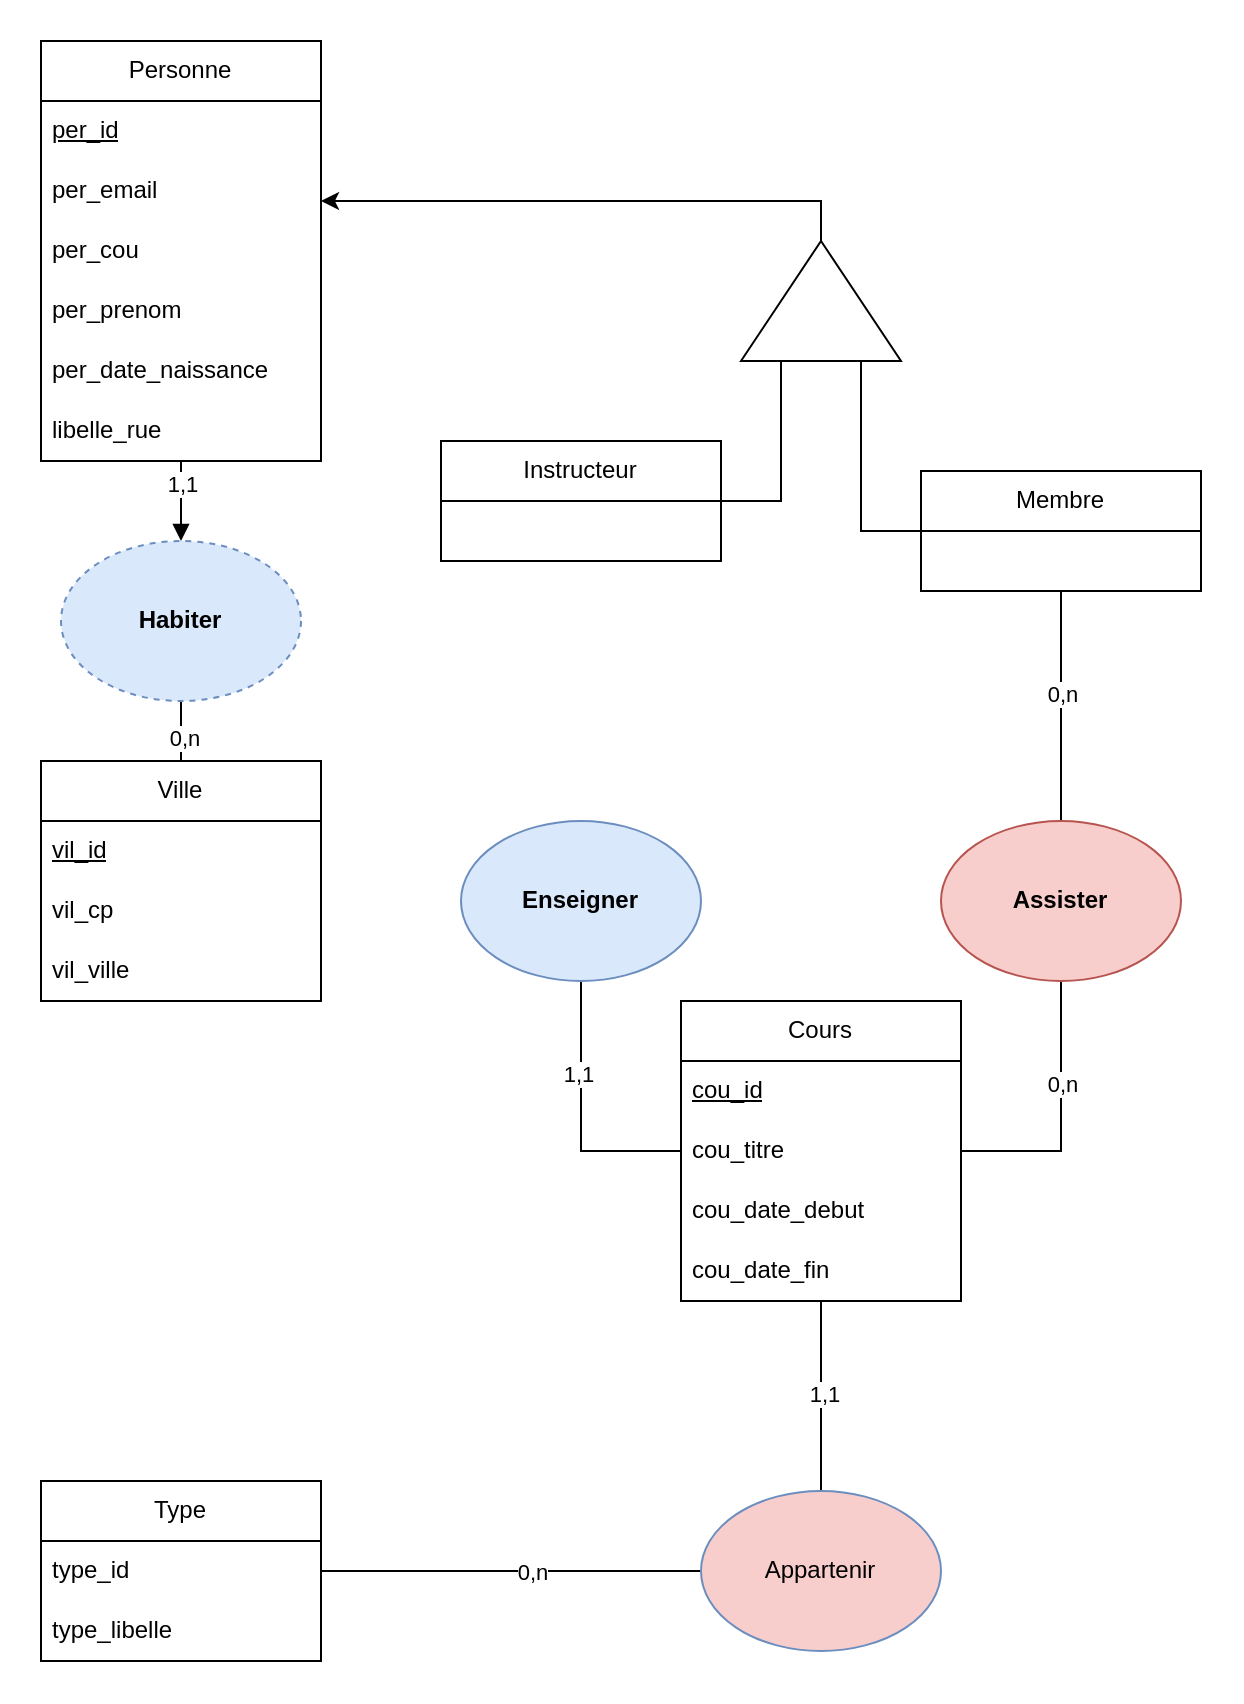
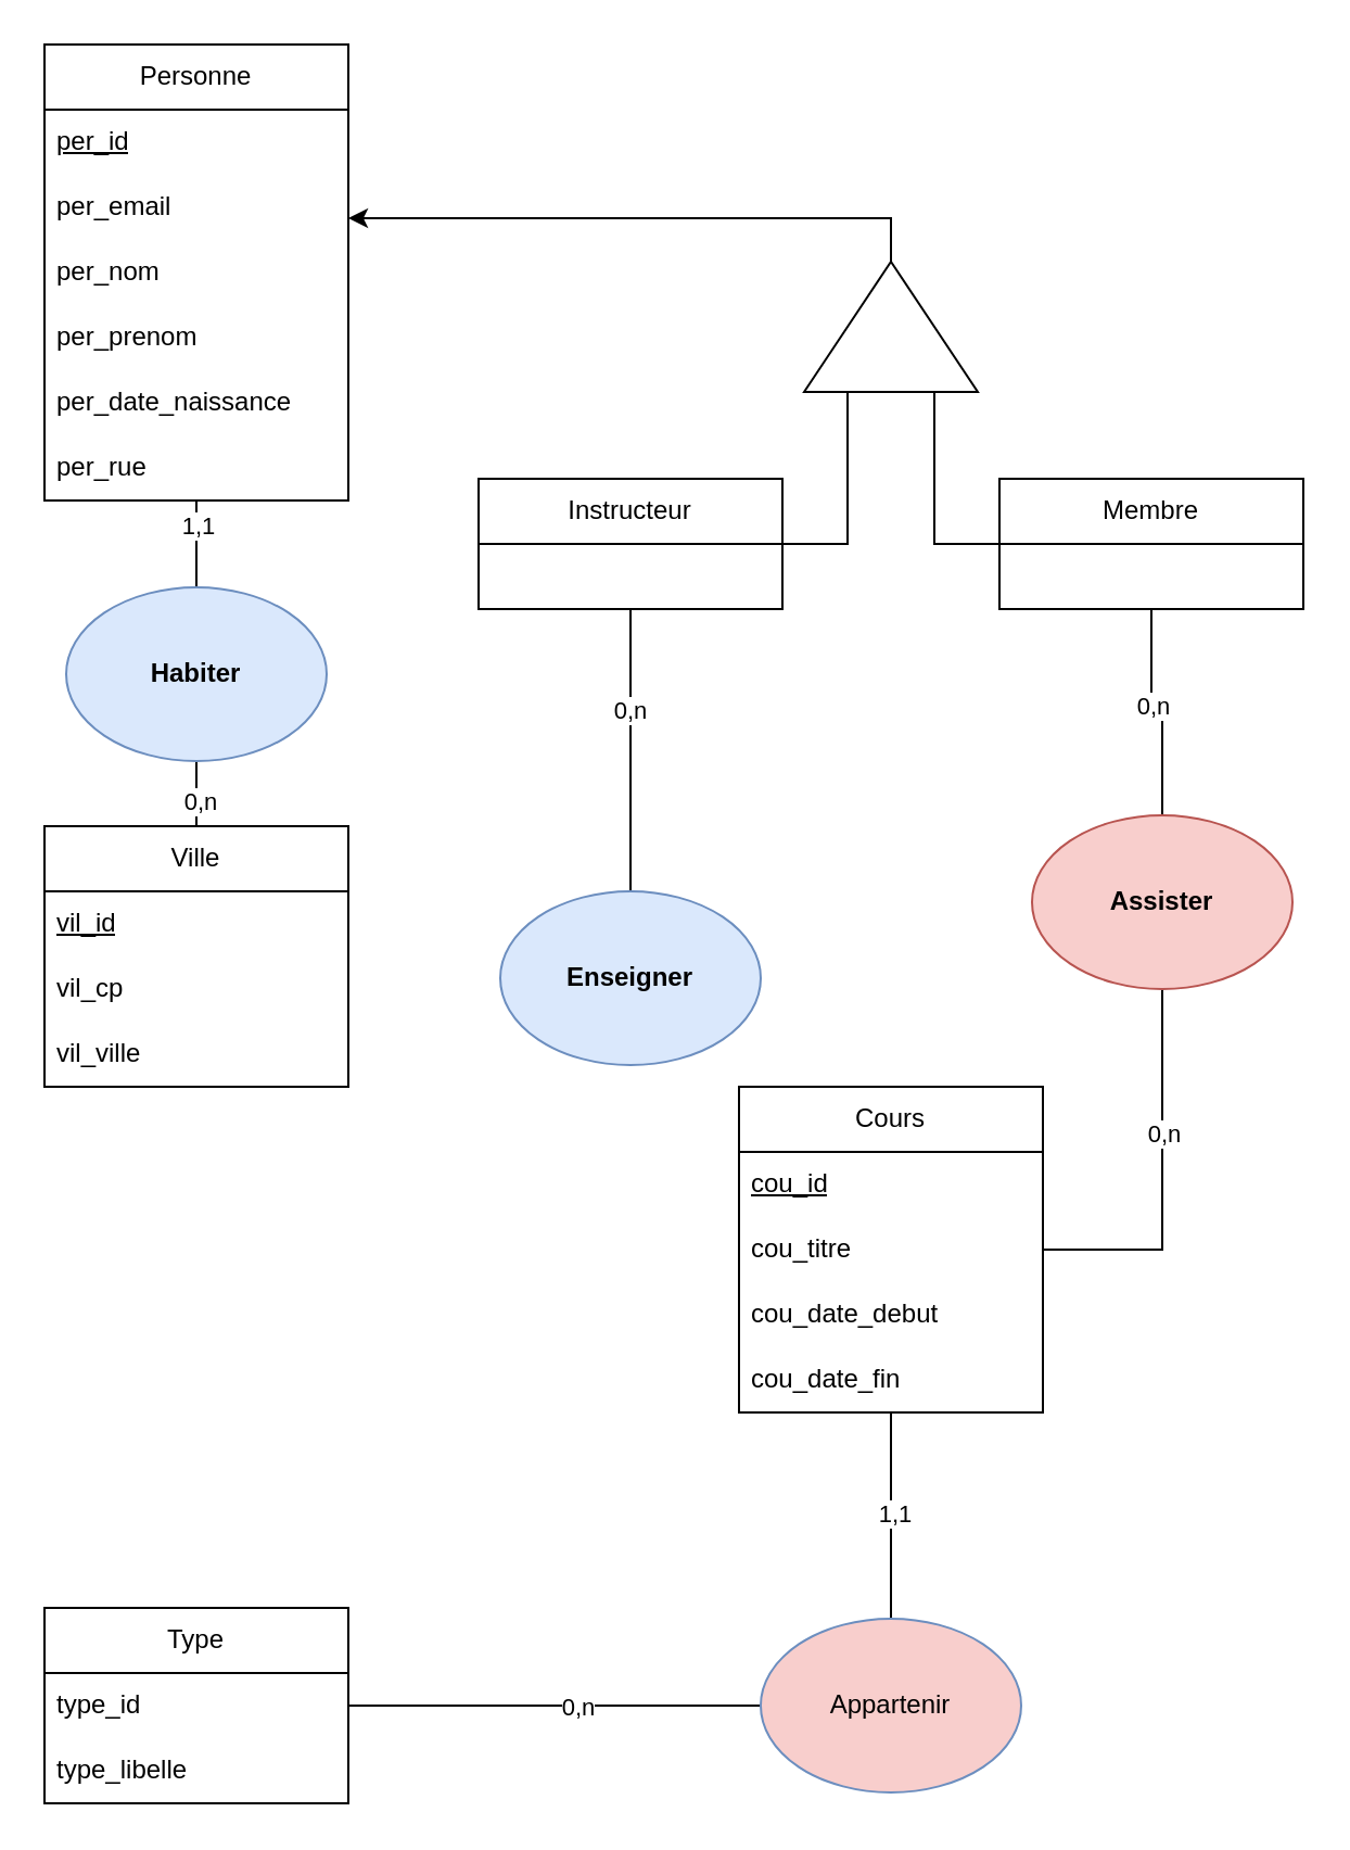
  <mxCell id="0" />
  <mxCell id="1" parent="0" />
  <mxCell id="2" style="edgeStyle=orthogonalEdgeStyle;rounded=0;orthogonalLoop=1;jettySize=auto;html=1;entryX=0.5;entryY=1;entryDx=0;entryDy=0;exitX=1;exitY=0.5;exitDx=0;exitDy=0;endArrow=none;startFill=0;" parent="1" source="10" target="39" edge="1"><mxGeometry relative="1" as="geometry" /></mxCell>
  <mxCell id="3" value="0,n" style="edgeLabel;html=1;align=center;verticalAlign=middle;resizable=0;points=[];" parent="2" vertex="1" connectable="0"><mxGeometry x="0.244" relative="1" as="geometry"><mxPoint as="offset" /></mxGeometry></mxCell>
- <mxCell id="4" style="edgeStyle=orthogonalEdgeStyle;rounded=0;orthogonalLoop=1;jettySize=auto;html=1;entryX=0.5;entryY=1;entryDx=0;entryDy=0;exitX=0;exitY=0.5;exitDx=0;exitDy=0;endArrow=none;startFill=0;" parent="1" source="10" target="40" edge="1"><mxGeometry relative="1" as="geometry" /></mxCell>
- <mxCell id="5" value="1,1" style="edgeLabel;html=1;align=center;verticalAlign=middle;resizable=0;points=[];" parent="4" vertex="1" connectable="0"><mxGeometry x="0.319" y="2" relative="1" as="geometry"><mxPoint as="offset" /></mxGeometry></mxCell>
  <mxCell id="6" style="edgeStyle=orthogonalEdgeStyle;rounded=0;orthogonalLoop=1;jettySize=auto;html=1;entryX=0.5;entryY=0;entryDx=0;entryDy=0;endArrow=none;startFill=0;" edge="1" parent="1" source="8" target="46"><mxGeometry relative="1" as="geometry" /></mxCell>
  <mxCell id="7" value="1,1" style="edgeLabel;html=1;align=center;verticalAlign=middle;resizable=0;points=[];" vertex="1" connectable="0" parent="6"><mxGeometry x="-0.032" y="1" relative="1" as="geometry"><mxPoint as="offset" /></mxGeometry></mxCell>
  <mxCell id="8" value="Cours" style="swimlane;fontStyle=0;childLayout=stackLayout;horizontal=1;startSize=30;horizontalStack=0;resizeParent=1;resizeParentMax=0;resizeLast=0;collapsible=1;marginBottom=0;whiteSpace=wrap;html=1;" parent="1" vertex="1"><mxGeometry x="340" y="500" width="140" height="150" as="geometry" /></mxCell>
  <mxCell id="9" value="&lt;u&gt;cou_id&lt;/u&gt;" style="text;strokeColor=none;fillColor=none;align=left;verticalAlign=middle;spacingLeft=4;spacingRight=4;overflow=hidden;points=[[0,0.5],[1,0.5]];portConstraint=eastwest;rotatable=0;whiteSpace=wrap;html=1;" parent="8" vertex="1"><mxGeometry y="30" width="140" height="30" as="geometry" /></mxCell>
  <mxCell id="10" value="cou_titre" style="text;strokeColor=none;fillColor=none;align=left;verticalAlign=middle;spacingLeft=4;spacingRight=4;overflow=hidden;points=[[0,0.5],[1,0.5]];portConstraint=eastwest;rotatable=0;whiteSpace=wrap;html=1;" parent="8" vertex="1"><mxGeometry y="60" width="140" height="30" as="geometry" /></mxCell>
  <mxCell id="11" value="cou_date_debut" style="text;strokeColor=none;fillColor=none;align=left;verticalAlign=middle;spacingLeft=4;spacingRight=4;overflow=hidden;points=[[0,0.5],[1,0.5]];portConstraint=eastwest;rotatable=0;whiteSpace=wrap;html=1;" parent="8" vertex="1"><mxGeometry y="90" width="140" height="30" as="geometry" /></mxCell>
  <mxCell id="12" value="cou_date_fin" style="text;strokeColor=none;fillColor=none;align=left;verticalAlign=middle;spacingLeft=4;spacingRight=4;overflow=hidden;points=[[0,0.5],[1,0.5]];portConstraint=eastwest;rotatable=0;whiteSpace=wrap;html=1;" parent="8" vertex="1"><mxGeometry y="120" width="140" height="30" as="geometry" /></mxCell>
  <mxCell id="13" style="edgeStyle=orthogonalEdgeStyle;rounded=0;orthogonalLoop=1;jettySize=auto;html=1;entryX=0.5;entryY=1;entryDx=0;entryDy=0;endArrow=none;startFill=0;" parent="1" source="15" target="37" edge="1"><mxGeometry relative="1" as="geometry" /></mxCell>
  <mxCell id="14" value="0,n" style="edgeLabel;html=1;align=center;verticalAlign=middle;resizable=0;points=[];" parent="13" vertex="1" connectable="0"><mxGeometry x="0.28" y="-1" relative="1" as="geometry"><mxPoint as="offset" /></mxGeometry></mxCell>
  <mxCell id="15" value="Ville" style="swimlane;fontStyle=0;childLayout=stackLayout;horizontal=1;startSize=30;horizontalStack=0;resizeParent=1;resizeParentMax=0;resizeLast=0;collapsible=1;marginBottom=0;whiteSpace=wrap;html=1;" parent="1" vertex="1"><mxGeometry x="20" y="380" width="140" height="120" as="geometry" /></mxCell>
  <mxCell id="16" value="&lt;u&gt;vil_id&lt;/u&gt;" style="text;strokeColor=none;fillColor=none;align=left;verticalAlign=middle;spacingLeft=4;spacingRight=4;overflow=hidden;points=[[0,0.5],[1,0.5]];portConstraint=eastwest;rotatable=0;whiteSpace=wrap;html=1;" parent="15" vertex="1"><mxGeometry y="30" width="140" height="30" as="geometry" /></mxCell>
  <mxCell id="17" value="vil_cp" style="text;strokeColor=none;fillColor=none;align=left;verticalAlign=middle;spacingLeft=4;spacingRight=4;overflow=hidden;points=[[0,0.5],[1,0.5]];portConstraint=eastwest;rotatable=0;whiteSpace=wrap;html=1;" parent="15" vertex="1"><mxGeometry y="60" width="140" height="30" as="geometry" /></mxCell>
  <mxCell id="18" value="vil_ville" style="text;strokeColor=none;fillColor=none;align=left;verticalAlign=middle;spacingLeft=4;spacingRight=4;overflow=hidden;points=[[0,0.5],[1,0.5]];portConstraint=eastwest;rotatable=0;whiteSpace=wrap;html=1;" parent="15" vertex="1"><mxGeometry y="90" width="140" height="30" as="geometry" /></mxCell>
- <mxCell id="19" style="edgeStyle=orthogonalEdgeStyle;rounded=0;orthogonalLoop=1;jettySize=auto;html=1;entryX=0.5;entryY=0;entryDx=0;entryDy=0;endArrow=block;startFill=0;" parent="1" source="22" target="37" edge="1"><mxGeometry relative="1" as="geometry" /></mxCell>
+ <mxCell id="19" style="edgeStyle=orthogonalEdgeStyle;rounded=0;orthogonalLoop=1;jettySize=auto;html=1;entryX=0.5;entryY=0;entryDx=0;entryDy=0;endArrow=none;startFill=0;" parent="1" source="22" target="37" edge="1"><mxGeometry relative="1" as="geometry" /></mxCell>
  <mxCell id="20" value="1,1" style="edgeLabel;html=1;align=center;verticalAlign=middle;resizable=0;points=[];" parent="19" vertex="1" connectable="0"><mxGeometry x="-0.45" relative="1" as="geometry"><mxPoint as="offset" /></mxGeometry></mxCell>
  <mxCell id="21" style="edgeStyle=orthogonalEdgeStyle;rounded=0;orthogonalLoop=1;jettySize=auto;html=1;endArrow=classic;startFill=0;endFill=1;exitX=1;exitY=0.5;exitDx=0;exitDy=0;" parent="1" source="38" target="22" edge="1"><mxGeometry relative="1" as="geometry"><Array as="points"><mxPoint x="410" y="100" /></Array></mxGeometry></mxCell>
  <mxCell id="22" value="Personne" style="swimlane;fontStyle=0;childLayout=stackLayout;horizontal=1;startSize=30;horizontalStack=0;resizeParent=1;resizeParentMax=0;resizeLast=0;collapsible=1;marginBottom=0;whiteSpace=wrap;html=1;" parent="1" vertex="1"><mxGeometry x="20" y="20" width="140" height="210" as="geometry" /></mxCell>
  <mxCell id="23" value="&lt;u&gt;per_id&lt;/u&gt;" style="text;strokeColor=none;fillColor=none;align=left;verticalAlign=middle;spacingLeft=4;spacingRight=4;overflow=hidden;points=[[0,0.5],[1,0.5]];portConstraint=eastwest;rotatable=0;whiteSpace=wrap;html=1;" parent="22" vertex="1"><mxGeometry y="30" width="140" height="30" as="geometry" /></mxCell>
  <mxCell id="24" value="per_email" style="text;strokeColor=none;fillColor=none;align=left;verticalAlign=middle;spacingLeft=4;spacingRight=4;overflow=hidden;points=[[0,0.5],[1,0.5]];portConstraint=eastwest;rotatable=0;whiteSpace=wrap;html=1;" parent="22" vertex="1"><mxGeometry y="60" width="140" height="30" as="geometry" /></mxCell>
- <mxCell id="25" value="per_cou" style="text;strokeColor=none;fillColor=none;align=left;verticalAlign=middle;spacingLeft=4;spacingRight=4;overflow=hidden;points=[[0,0.5],[1,0.5]];portConstraint=eastwest;rotatable=0;whiteSpace=wrap;html=1;" parent="22" vertex="1"><mxGeometry y="90" width="140" height="30" as="geometry" /></mxCell>
+ <mxCell id="25" value="per_nom" style="text;strokeColor=none;fillColor=none;align=left;verticalAlign=middle;spacingLeft=4;spacingRight=4;overflow=hidden;points=[[0,0.5],[1,0.5]];portConstraint=eastwest;rotatable=0;whiteSpace=wrap;html=1;" parent="22" vertex="1"><mxGeometry y="90" width="140" height="30" as="geometry" /></mxCell>
  <mxCell id="26" value="per_prenom" style="text;strokeColor=none;fillColor=none;align=left;verticalAlign=middle;spacingLeft=4;spacingRight=4;overflow=hidden;points=[[0,0.5],[1,0.5]];portConstraint=eastwest;rotatable=0;whiteSpace=wrap;html=1;" parent="22" vertex="1"><mxGeometry y="120" width="140" height="30" as="geometry" /></mxCell>
  <mxCell id="27" value="per_date_naissance" style="text;strokeColor=none;fillColor=none;align=left;verticalAlign=middle;spacingLeft=4;spacingRight=4;overflow=hidden;points=[[0,0.5],[1,0.5]];portConstraint=eastwest;rotatable=0;whiteSpace=wrap;html=1;" parent="22" vertex="1"><mxGeometry y="150" width="140" height="30" as="geometry" /></mxCell>
- <mxCell id="28" value="libelle_rue" style="text;strokeColor=none;fillColor=none;align=left;verticalAlign=middle;spacingLeft=4;spacingRight=4;overflow=hidden;points=[[0,0.5],[1,0.5]];portConstraint=eastwest;rotatable=0;whiteSpace=wrap;html=1;" parent="22" vertex="1"><mxGeometry y="180" width="140" height="30" as="geometry" /></mxCell>
+ <mxCell id="28" value="per_rue" style="text;strokeColor=none;fillColor=none;align=left;verticalAlign=middle;spacingLeft=4;spacingRight=4;overflow=hidden;points=[[0,0.5],[1,0.5]];portConstraint=eastwest;rotatable=0;whiteSpace=wrap;html=1;" parent="22" vertex="1"><mxGeometry y="180" width="140" height="30" as="geometry" /></mxCell>
  <mxCell id="29" style="edgeStyle=orthogonalEdgeStyle;rounded=0;orthogonalLoop=1;jettySize=auto;html=1;entryX=0;entryY=0.75;entryDx=0;entryDy=0;endArrow=none;startFill=0;" parent="1" source="32" target="38" edge="1"><mxGeometry relative="1" as="geometry" /></mxCell>
  <mxCell id="30" style="edgeStyle=orthogonalEdgeStyle;rounded=0;orthogonalLoop=1;jettySize=auto;html=1;entryX=0.5;entryY=0;entryDx=0;entryDy=0;endArrow=none;startFill=0;" parent="1" source="32" target="39" edge="1"><mxGeometry relative="1" as="geometry" /></mxCell>
  <mxCell id="31" value="0,n" style="edgeLabel;html=1;align=center;verticalAlign=middle;resizable=0;points=[];" parent="30" vertex="1" connectable="0"><mxGeometry x="-0.114" relative="1" as="geometry"><mxPoint as="offset" /></mxGeometry></mxCell>
- <mxCell id="32" value="Membre" style="swimlane;fontStyle=0;childLayout=stackLayout;horizontal=1;startSize=30;horizontalStack=0;resizeParent=1;resizeParentMax=0;resizeLast=0;collapsible=1;marginBottom=0;whiteSpace=wrap;html=1;" parent="1" vertex="1"><mxGeometry x="460" y="235" width="140" height="60" as="geometry" /></mxCell>
+ <mxCell id="32" value="Membre" style="swimlane;fontStyle=0;childLayout=stackLayout;horizontal=1;startSize=30;horizontalStack=0;resizeParent=1;resizeParentMax=0;resizeLast=0;collapsible=1;marginBottom=0;whiteSpace=wrap;html=1;" parent="1" vertex="1"><mxGeometry x="460" y="220" width="140" height="60" as="geometry" /></mxCell>
  <mxCell id="33" style="edgeStyle=orthogonalEdgeStyle;rounded=0;orthogonalLoop=1;jettySize=auto;html=1;entryX=0;entryY=0.25;entryDx=0;entryDy=0;endArrow=none;startFill=0;" parent="1" source="36" target="38" edge="1"><mxGeometry relative="1" as="geometry" /></mxCell>
+ <mxCell id="34" style="edgeStyle=orthogonalEdgeStyle;rounded=0;orthogonalLoop=1;jettySize=auto;html=1;entryX=0.5;entryY=0;entryDx=0;entryDy=0;endArrow=none;startFill=0;" parent="1" source="36" target="40" edge="1"><mxGeometry relative="1" as="geometry" /></mxCell>
+ <mxCell id="35" value="0,n" style="edgeLabel;html=1;align=center;verticalAlign=middle;resizable=0;points=[];" parent="34" vertex="1" connectable="0"><mxGeometry x="-0.286" y="-1" relative="1" as="geometry"><mxPoint as="offset" /></mxGeometry></mxCell>
  <mxCell id="36" value="Instructeur" style="swimlane;fontStyle=0;childLayout=stackLayout;horizontal=1;startSize=30;horizontalStack=0;resizeParent=1;resizeParentMax=0;resizeLast=0;collapsible=1;marginBottom=0;whiteSpace=wrap;html=1;" parent="1" vertex="1"><mxGeometry x="220" y="220" width="140" height="60" as="geometry" /></mxCell>
- <mxCell id="37" value="&lt;b&gt;Habiter&lt;/b&gt;" style="ellipse;whiteSpace=wrap;html=1;fillColor=#dae8fc;strokeColor=#6c8ebf;dashed=1;" parent="1" vertex="1"><mxGeometry x="30" y="270" width="120" height="80" as="geometry" /></mxCell>
+ <mxCell id="37" value="&lt;b&gt;Habiter&lt;/b&gt;" style="ellipse;whiteSpace=wrap;html=1;fillColor=#dae8fc;strokeColor=#6c8ebf;" parent="1" vertex="1"><mxGeometry x="30" y="270" width="120" height="80" as="geometry" /></mxCell>
  <mxCell id="38" value="" style="triangle;whiteSpace=wrap;html=1;rotation=-90;" parent="1" vertex="1"><mxGeometry x="380" y="110" width="60" height="80" as="geometry" /></mxCell>
- <mxCell id="39" value="&lt;b&gt;Assister&lt;/b&gt;" style="ellipse;whiteSpace=wrap;html=1;fillColor=#f8cecc;strokeColor=#b85450;" parent="1" vertex="1"><mxGeometry x="470" y="410" width="120" height="80" as="geometry" /></mxCell>
+ <mxCell id="39" value="&lt;b&gt;Assister&lt;/b&gt;" style="ellipse;whiteSpace=wrap;html=1;fillColor=#f8cecc;strokeColor=#b85450;" parent="1" vertex="1"><mxGeometry x="475" y="375" width="120" height="80" as="geometry" /></mxCell>
  <mxCell id="40" value="&lt;b&gt;Enseigner&lt;/b&gt;" style="ellipse;whiteSpace=wrap;html=1;fillColor=#dae8fc;strokeColor=#6c8ebf;" parent="1" vertex="1"><mxGeometry x="230" y="410" width="120" height="80" as="geometry" /></mxCell>
  <mxCell id="41" style="edgeStyle=orthogonalEdgeStyle;rounded=0;orthogonalLoop=1;jettySize=auto;html=1;entryX=0;entryY=0.5;entryDx=0;entryDy=0;endArrow=none;startFill=0;" edge="1" parent="1" source="43" target="46"><mxGeometry relative="1" as="geometry" /></mxCell>
  <mxCell id="42" value="0,n" style="edgeLabel;html=1;align=center;verticalAlign=middle;resizable=0;points=[];" vertex="1" connectable="0" parent="41"><mxGeometry x="0.105" relative="1" as="geometry"><mxPoint as="offset" /></mxGeometry></mxCell>
  <mxCell id="43" value="Type" style="swimlane;fontStyle=0;childLayout=stackLayout;horizontal=1;startSize=30;horizontalStack=0;resizeParent=1;resizeParentMax=0;resizeLast=0;collapsible=1;marginBottom=0;whiteSpace=wrap;html=1;" vertex="1" parent="1"><mxGeometry x="20" y="740" width="140" height="90" as="geometry" /></mxCell>
  <mxCell id="44" value="type_id" style="text;strokeColor=none;fillColor=none;align=left;verticalAlign=middle;spacingLeft=4;spacingRight=4;overflow=hidden;points=[[0,0.5],[1,0.5]];portConstraint=eastwest;rotatable=0;whiteSpace=wrap;html=1;" vertex="1" parent="43"><mxGeometry y="30" width="140" height="30" as="geometry" /></mxCell>
  <mxCell id="45" value="type_libelle" style="text;strokeColor=none;fillColor=none;align=left;verticalAlign=middle;spacingLeft=4;spacingRight=4;overflow=hidden;points=[[0,0.5],[1,0.5]];portConstraint=eastwest;rotatable=0;whiteSpace=wrap;html=1;" vertex="1" parent="43"><mxGeometry y="60" width="140" height="30" as="geometry" /></mxCell>
  <mxCell id="46" value="Appartenir" style="ellipse;whiteSpace=wrap;html=1;fillColor=#f8cecc;strokeColor=#6c8ebf;" vertex="1" parent="1"><mxGeometry x="350" y="745" width="120" height="80" as="geometry" /></mxCell>
